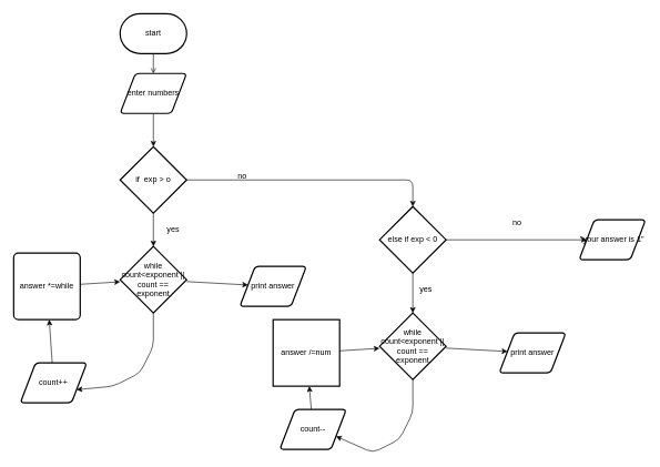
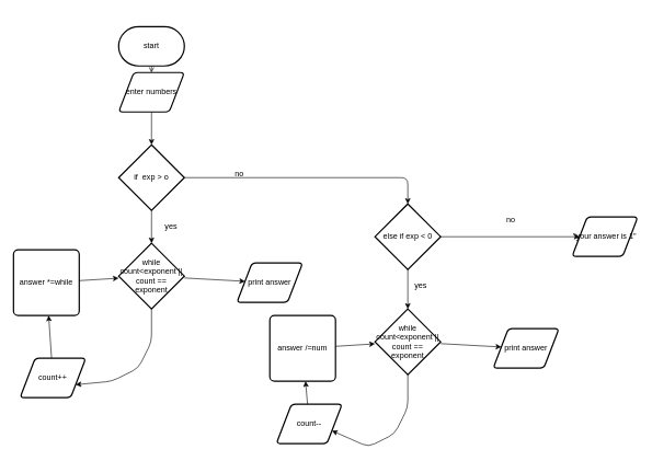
  <mxCell id="0" />
  <mxCell id="1" parent="0" />
  <mxCell id="2" value="" style="edgeStyle=none;html=1;endArrow=open;" parent="1" source="3" target="5" edge="1"><mxGeometry relative="1" as="geometry" /></mxCell>
- <mxCell id="3" value="start" style="strokeWidth=2;html=1;shape=mxgraph.flowchart.terminator;whiteSpace=wrap;" parent="1" vertex="1"><mxGeometry x="180" y="20" width="100" height="60" as="geometry" /></mxCell>
+ <mxCell id="3" value="start" style="strokeWidth=2;html=1;shape=mxgraph.flowchart.terminator;whiteSpace=wrap;" parent="1" vertex="1"><mxGeometry x="180" y="40" width="100" height="60" as="geometry" /></mxCell>
  <mxCell id="4" value="" style="edgeStyle=none;html=1;" edge="1" parent="1" source="5" target="16"><mxGeometry relative="1" as="geometry" /></mxCell>
  <mxCell id="5" value="enter numbers" style="shape=parallelogram;html=1;strokeWidth=2;perimeter=parallelogramPerimeter;whiteSpace=wrap;rounded=1;arcSize=12;size=0.23;" parent="1" vertex="1"><mxGeometry x="180" y="110" width="100" height="60" as="geometry" /></mxCell>
  <mxCell id="6" style="edgeStyle=none;html=1;entryX=1;entryY=0.75;entryDx=0;entryDy=0;" parent="1" source="8" target="10" edge="1"><mxGeometry relative="1" as="geometry"><Array as="points"><mxPoint x="230" y="520" /><mxPoint x="210" y="560" /><mxPoint x="170" y="580" /></Array></mxGeometry></mxCell>
  <mxCell id="7" value="" style="edgeStyle=none;html=1;" parent="1" source="8" target="13" edge="1"><mxGeometry relative="1" as="geometry" /></mxCell>
  <mxCell id="8" value="while count&amp;lt;exponent || count == exponent" style="strokeWidth=2;html=1;shape=mxgraph.flowchart.decision;whiteSpace=wrap;" parent="1" vertex="1"><mxGeometry x="180" y="370" width="100" height="100" as="geometry" /></mxCell>
  <mxCell id="9" value="" style="edgeStyle=none;html=1;" parent="1" source="10" target="12" edge="1"><mxGeometry relative="1" as="geometry" /></mxCell>
  <mxCell id="10" value="count++" style="shape=parallelogram;html=1;strokeWidth=2;perimeter=parallelogramPerimeter;whiteSpace=wrap;rounded=1;arcSize=12;size=0.23;" parent="1" vertex="1"><mxGeometry x="30" y="545" width="100" height="60" as="geometry" /></mxCell>
  <mxCell id="11" value="" style="edgeStyle=none;html=1;" parent="1" source="12" target="8" edge="1"><mxGeometry relative="1" as="geometry" /></mxCell>
  <mxCell id="12" value="answer *=while" style="rounded=1;whiteSpace=wrap;html=1;absoluteArcSize=1;arcSize=14;strokeWidth=2;" parent="1" vertex="1"><mxGeometry x="20" y="380" width="100" height="100" as="geometry" /></mxCell>
  <mxCell id="13" value="print answer" style="shape=parallelogram;html=1;strokeWidth=2;perimeter=parallelogramPerimeter;whiteSpace=wrap;rounded=1;arcSize=12;size=0.23;" parent="1" vertex="1"><mxGeometry x="360" y="400" width="100" height="60" as="geometry" /></mxCell>
  <mxCell id="14" value="" style="edgeStyle=none;html=1;" edge="1" parent="1" source="16" target="8"><mxGeometry relative="1" as="geometry" /></mxCell>
  <mxCell id="15" style="edgeStyle=none;html=1;entryX=0.5;entryY=0;entryDx=0;entryDy=0;entryPerimeter=0;" edge="1" parent="1" source="16" target="19"><mxGeometry relative="1" as="geometry"><Array as="points"><mxPoint x="620" y="270" /></Array></mxGeometry></mxCell>
  <mxCell id="16" value="if&amp;nbsp; exp &amp;gt; o" style="strokeWidth=2;html=1;shape=mxgraph.flowchart.decision;whiteSpace=wrap;" vertex="1" parent="1"><mxGeometry x="180" y="220" width="100" height="100" as="geometry" /></mxCell>
  <mxCell id="17" style="edgeStyle=none;html=1;entryX=0.5;entryY=0;entryDx=0;entryDy=0;entryPerimeter=0;" edge="1" parent="1" source="19" target="22"><mxGeometry relative="1" as="geometry" /></mxCell>
  <mxCell id="18" style="edgeStyle=none;html=1;entryX=0;entryY=0.5;entryDx=0;entryDy=0;" edge="1" parent="1" source="19" target="28"><mxGeometry relative="1" as="geometry"><mxPoint x="870" y="360" as="targetPoint" /></mxGeometry></mxCell>
  <mxCell id="19" value="else if exp &amp;lt; 0" style="strokeWidth=2;html=1;shape=mxgraph.flowchart.decision;whiteSpace=wrap;" vertex="1" parent="1"><mxGeometry x="570" y="310" width="100" height="100" as="geometry" /></mxCell>
  <mxCell id="20" style="edgeStyle=none;html=1;entryX=1;entryY=0.75;entryDx=0;entryDy=0;" edge="1" parent="1" source="22" target="24"><mxGeometry relative="1" as="geometry"><Array as="points"><mxPoint x="620" y="620" /><mxPoint x="600" y="660" /><mxPoint x="560" y="680" /></Array></mxGeometry></mxCell>
  <mxCell id="21" value="" style="edgeStyle=none;html=1;" edge="1" parent="1" source="22" target="27"><mxGeometry relative="1" as="geometry" /></mxCell>
  <mxCell id="22" value="while count&amp;lt;exponent || count == exponent" style="strokeWidth=2;html=1;shape=mxgraph.flowchart.decision;whiteSpace=wrap;" vertex="1" parent="1"><mxGeometry x="570" y="470" width="100" height="100" as="geometry" /></mxCell>
  <mxCell id="23" value="" style="edgeStyle=none;html=1;" edge="1" parent="1" source="24" target="26"><mxGeometry relative="1" as="geometry" /></mxCell>
  <mxCell id="24" value="count--" style="shape=parallelogram;html=1;strokeWidth=2;perimeter=parallelogramPerimeter;whiteSpace=wrap;rounded=1;arcSize=12;size=0.23;" vertex="1" parent="1"><mxGeometry x="420" y="615" width="100" height="60" as="geometry" /></mxCell>
  <mxCell id="25" value="" style="edgeStyle=none;html=1;" edge="1" parent="1" source="26" target="22"><mxGeometry relative="1" as="geometry" /></mxCell>
- <mxCell id="26" value="answer /=num" style="whiteSpace=wrap;html=1;absoluteArcSize=1;arcSize=14;strokeWidth=2;rounded=0;" vertex="1" parent="1"><mxGeometry x="410" y="480" width="100" height="100" as="geometry" /></mxCell>
+ <mxCell id="26" value="answer /=num" style="rounded=1;whiteSpace=wrap;html=1;absoluteArcSize=1;arcSize=14;strokeWidth=2;" vertex="1" parent="1"><mxGeometry x="410" y="480" width="100" height="100" as="geometry" /></mxCell>
  <mxCell id="27" value="print answer" style="shape=parallelogram;html=1;strokeWidth=2;perimeter=parallelogramPerimeter;whiteSpace=wrap;rounded=1;arcSize=12;size=0.23;" vertex="1" parent="1"><mxGeometry x="750" y="500" width="100" height="60" as="geometry" /></mxCell>
  <mxCell id="28" value="&quot;your answer is 1&quot;" style="shape=parallelogram;html=1;strokeWidth=2;perimeter=parallelogramPerimeter;whiteSpace=wrap;rounded=1;arcSize=12;size=0.23;" vertex="1" parent="1"><mxGeometry x="870" y="330" width="100" height="60" as="geometry" /></mxCell>
  <mxCell id="29" value="no" style="text;html=1;strokeColor=none;fillColor=none;align=center;verticalAlign=middle;whiteSpace=wrap;rounded=0;" vertex="1" parent="1"><mxGeometry x="747" y="320" width="60" height="30" as="geometry" /></mxCell>
  <mxCell id="30" value="no" style="text;html=1;strokeColor=none;fillColor=none;align=center;verticalAlign=middle;whiteSpace=wrap;rounded=0;" vertex="1" parent="1"><mxGeometry x="334" y="250" width="60" height="30" as="geometry" /></mxCell>
  <mxCell id="31" value="yes" style="text;html=1;strokeColor=none;fillColor=none;align=center;verticalAlign=middle;whiteSpace=wrap;rounded=0;" vertex="1" parent="1"><mxGeometry x="230" y="330" width="60" height="30" as="geometry" /></mxCell>
  <mxCell id="32" value="yes" style="text;html=1;strokeColor=none;fillColor=none;align=center;verticalAlign=middle;whiteSpace=wrap;rounded=0;" vertex="1" parent="1"><mxGeometry x="610" y="420" width="60" height="30" as="geometry" /></mxCell>
